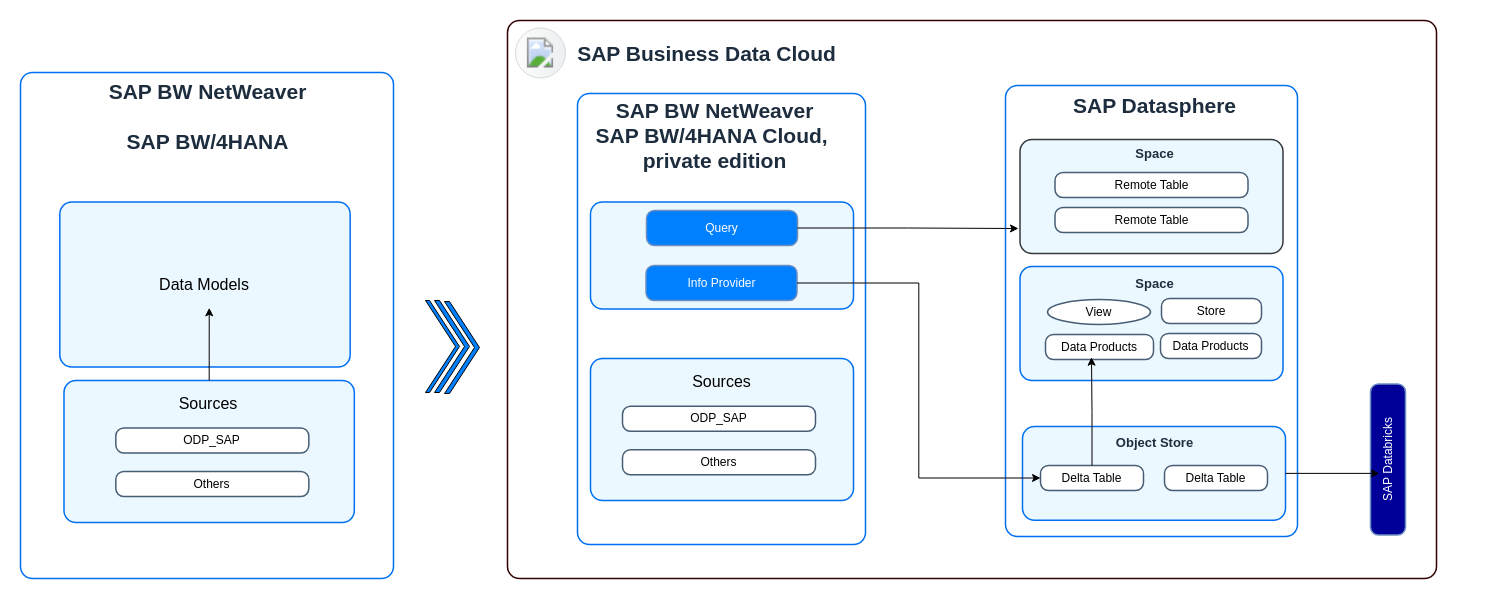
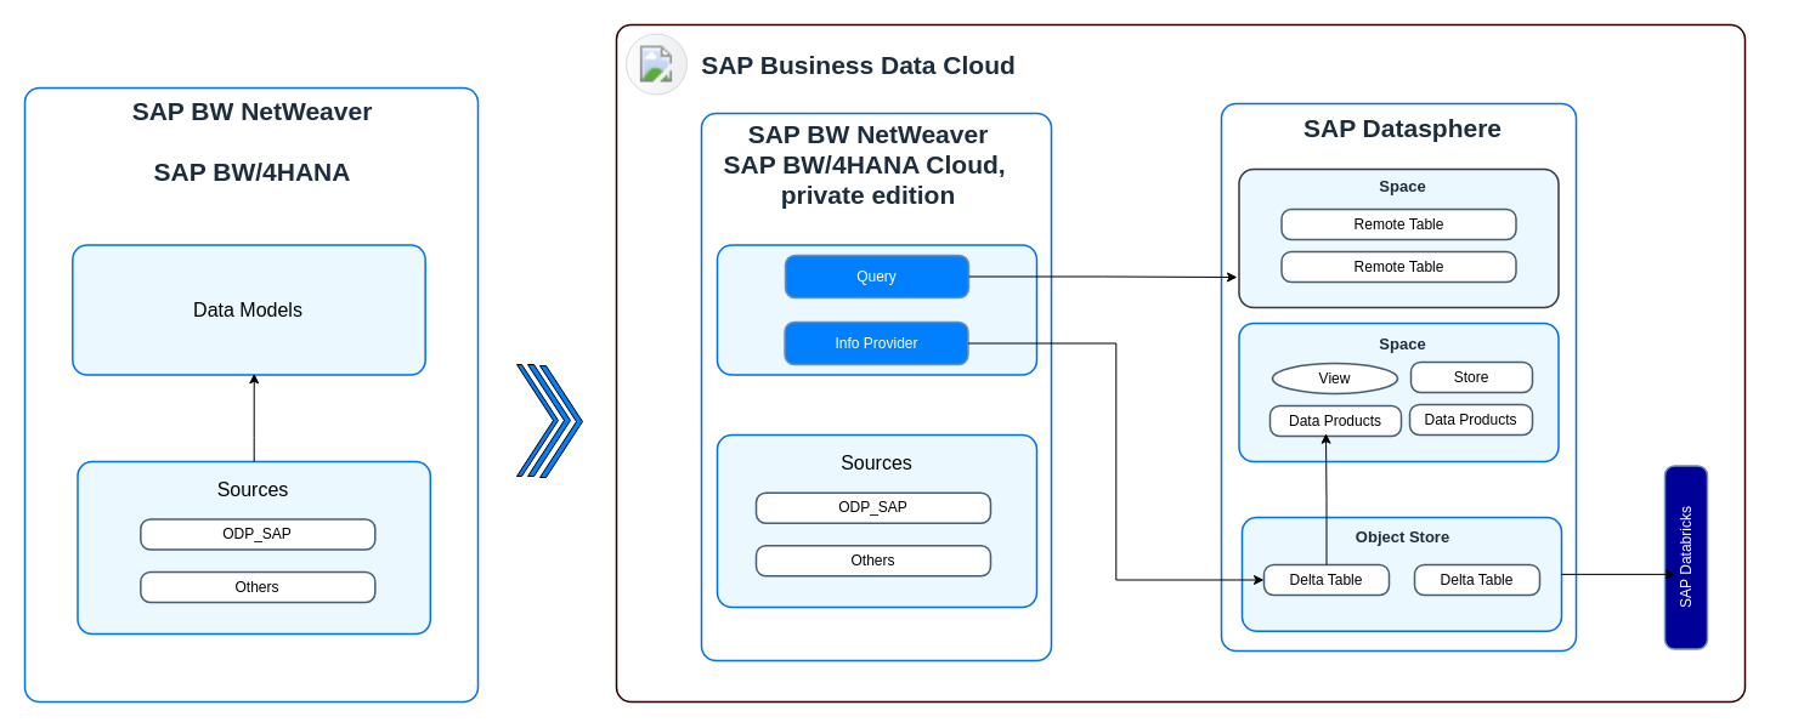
  <mxCell id="0" />
  <mxCell id="1" parent="0" />
  <mxCell id="2" value="" style="rounded=1;whiteSpace=wrap;html=1;strokeColor=#0070F2;fillColor=#ffffff;arcSize=24;absoluteArcSize=1;imageWidth=64;imageHeight=64;strokeWidth=1.5;" vertex="1" parent="1"><mxGeometry x="20" y="72" width="373" height="506" as="geometry" /></mxCell>
  <mxCell id="3" value="&lt;font face=&quot;arial&quot; style=&quot;font-size: 21px;&quot;&gt;&lt;b style=&quot;&quot;&gt;SAP BW NetWeaver&lt;/b&gt;&lt;/font&gt;&lt;div&gt;&lt;font face=&quot;arial&quot;&gt;&lt;span style=&quot;font-size: 21px;&quot;&gt;&lt;b&gt;&lt;br&gt;&lt;/b&gt;&lt;/span&gt;&lt;/font&gt;&lt;div&gt;&lt;font face=&quot;arial&quot; style=&quot;font-size: 21px;&quot;&gt;&lt;b style=&quot;&quot;&gt;SAP BW/4HANA&lt;/b&gt;&lt;/font&gt;&lt;/div&gt;&lt;/div&gt;" style="text;html=1;align=center;verticalAlign=middle;resizable=1;points=[[0,0.5,0,0,0],[0.5,0,0,0,0],[0.5,1,0,0,0],[1,0.5,0,0,0]];autosize=1;strokeColor=none;fillColor=none;fontSize=12;fontColor=#1D2D3E;fontFamily=Helvetica;movable=1;rotatable=1;deletable=1;editable=1;locked=0;connectable=1;" parent="1" vertex="1"><mxGeometry x="98.5" y="72" width="216" height="88" as="geometry" /></mxCell>
- <mxCell id="4" value="&lt;font size=&quot;3&quot;&gt;Data Models&lt;/font&gt;" style="rounded=1;whiteSpace=wrap;html=1;strokeColor=#0070F2;fillColor=#EBF8FF;arcSize=24;absoluteArcSize=1;imageWidth=64;imageHeight=64;strokeWidth=1.5;" vertex="1" parent="1"><mxGeometry x="59.32" y="201.5" width="290.34" height="165" as="geometry" /></mxCell>
+ <mxCell id="4" value="&lt;font size=&quot;3&quot;&gt;Data Models&lt;/font&gt;" style="rounded=1;whiteSpace=wrap;html=1;strokeColor=#0070F2;fillColor=#EBF8FF;arcSize=24;absoluteArcSize=1;imageWidth=64;imageHeight=64;strokeWidth=1.5;" vertex="1" parent="1"><mxGeometry x="59.32" y="201.5" width="290.34" height="107" as="geometry" /></mxCell>
  <mxCell id="5" value="&lt;font size=&quot;3&quot;&gt;Sources&lt;/font&gt;&lt;div&gt;&lt;font size=&quot;3&quot;&gt;&lt;br&gt;&lt;/font&gt;&lt;/div&gt;&lt;div&gt;&lt;font size=&quot;3&quot;&gt;&lt;br&gt;&lt;/font&gt;&lt;/div&gt;&lt;div&gt;&lt;font size=&quot;3&quot;&gt;&lt;br&gt;&lt;/font&gt;&lt;/div&gt;&lt;div&gt;&lt;font size=&quot;3&quot;&gt;&lt;br&gt;&lt;/font&gt;&lt;/div&gt;&lt;div&gt;&lt;font size=&quot;3&quot;&gt;&lt;br&gt;&lt;/font&gt;&lt;/div&gt;" style="rounded=1;whiteSpace=wrap;html=1;strokeColor=#0070F2;fillColor=#EBF8FF;arcSize=24;absoluteArcSize=1;imageWidth=64;imageHeight=64;strokeWidth=1.5;" vertex="1" parent="1"><mxGeometry x="63.49" y="380" width="290.34" height="142" as="geometry" /></mxCell>
  <mxCell id="6" value="ODP_SAP" style="rounded=1;whiteSpace=wrap;html=1;strokeColor=#475E75;strokeWidth=1.5;arcSize=16;fillColor=#ffffff;perimeterSpacing=0;absoluteArcSize=1;" vertex="1" parent="1"><mxGeometry x="115.33" y="427.5" width="193" height="25" as="geometry" /></mxCell>
  <mxCell id="7" value="Others" style="rounded=1;whiteSpace=wrap;html=1;strokeColor=#475E75;strokeWidth=1.5;arcSize=16;fillColor=#ffffff;perimeterSpacing=0;absoluteArcSize=1;" vertex="1" parent="1"><mxGeometry x="115.33" y="471" width="193" height="25" as="geometry" /></mxCell>
  <mxCell id="8" style="edgeStyle=orthogonalEdgeStyle;rounded=0;orthogonalLoop=1;jettySize=auto;html=1;entryX=0.506;entryY=0.465;entryDx=0;entryDy=0;entryPerimeter=0;" edge="1" parent="1" source="5" target="2"><mxGeometry relative="1" as="geometry" /></mxCell>
  <mxCell id="9" value="" style="rounded=1;whiteSpace=wrap;html=1;strokeColor=#330000;fillColor=#ffffff;arcSize=24;absoluteArcSize=1;imageWidth=64;imageHeight=64;strokeWidth=1.5;" vertex="1" parent="1"><mxGeometry x="507" y="20" width="929" height="558" as="geometry" /></mxCell>
  <mxCell id="10" value="&lt;div&gt;&lt;font face=&quot;arial&quot; style=&quot;font-size: 21px;&quot;&gt;&lt;b style=&quot;&quot;&gt;SAP Business Data Cloud&lt;/b&gt;&lt;/font&gt;&lt;/div&gt;" style="text;html=1;align=center;verticalAlign=middle;resizable=1;points=[[0,0.5,0,0,0],[0.5,0,0,0,0],[0.5,1,0,0,0],[1,0.5,0,0,0]];autosize=1;strokeColor=none;fillColor=none;fontSize=12;fontColor=#1D2D3E;fontFamily=Helvetica;movable=1;rotatable=1;deletable=1;editable=1;locked=0;connectable=1;" vertex="1" parent="1"><mxGeometry x="656" y="37" width="100" height="31" as="geometry" /></mxCell>
  <mxCell id="11" value="" style="shape=mxgraph.sap.icon;labelPosition=center;verticalLabelPosition=bottom;align=center;verticalAlign=top;strokeWidth=1;strokeColor=#D5DADD;fillColor=#EDEFF0;gradientColor=#FCFCFC;gradientDirection=west;aspect=fixed;SAPIcon=SAP_Business_Data_Cloud" vertex="1" parent="1"><mxGeometry x="515" y="27.5" width="50" height="50" as="geometry" /></mxCell>
  <mxCell id="12" value="" style="rounded=1;whiteSpace=wrap;html=1;strokeColor=#0070F2;fillColor=#ffffff;arcSize=24;absoluteArcSize=1;imageWidth=64;imageHeight=64;strokeWidth=1.5;" vertex="1" parent="1"><mxGeometry x="577" y="93" width="288" height="451" as="geometry" /></mxCell>
  <mxCell id="13" value="&lt;font face=&quot;arial&quot; style=&quot;font-size: 21px;&quot;&gt;&lt;b style=&quot;&quot;&gt;SAP BW NetWeaver&lt;/b&gt;&lt;/font&gt;&lt;div&gt;&lt;font face=&quot;arial&quot; style=&quot;font-size: 21px;&quot;&gt;&lt;b style=&quot;&quot;&gt;SAP BW/4HANA Cloud,&amp;nbsp;&lt;/b&gt;&lt;/font&gt;&lt;/div&gt;&lt;div&gt;&lt;font face=&quot;arial&quot; style=&quot;font-size: 21px;&quot;&gt;&lt;b style=&quot;&quot;&gt;private edition&lt;/b&gt;&lt;/font&gt;&lt;/div&gt;" style="text;html=1;align=center;verticalAlign=middle;resizable=1;points=[[0,0.5,0,0,0],[0.5,0,0,0,0],[0.5,1,0,0,0],[1,0.5,0,0,0]];autosize=1;strokeColor=none;fillColor=none;fontSize=12;fontColor=#1D2D3E;fontFamily=Helvetica;movable=1;rotatable=1;deletable=1;editable=1;locked=0;connectable=1;" vertex="1" parent="1"><mxGeometry x="586" y="91" width="256" height="88" as="geometry" /></mxCell>
  <mxCell id="14" value="" style="rounded=1;whiteSpace=wrap;html=1;strokeColor=#0070F2;fillColor=#EBF8FF;arcSize=24;absoluteArcSize=1;imageWidth=64;imageHeight=64;strokeWidth=1.5;" vertex="1" parent="1"><mxGeometry x="590" y="201.5" width="263" height="107" as="geometry" /></mxCell>
  <mxCell id="15" value="&lt;font style=&quot;color: rgb(255, 255, 255);&quot;&gt;Query&lt;/font&gt;" style="rounded=1;whiteSpace=wrap;html=1;strokeColor=#6c8ebf;strokeWidth=1.5;arcSize=16;fillColor=#007FFF;perimeterSpacing=0;absoluteArcSize=1;" vertex="1" parent="1"><mxGeometry x="646" y="210" width="151" height="35" as="geometry" /></mxCell>
  <mxCell id="16" value="&lt;font style=&quot;color: rgb(255, 255, 255);&quot;&gt;Info Provider&lt;/font&gt;" style="rounded=1;whiteSpace=wrap;html=1;strokeColor=#6c8ebf;strokeWidth=1.5;arcSize=16;fillColor=#007FFF;perimeterSpacing=0;absoluteArcSize=1;" vertex="1" parent="1"><mxGeometry x="645.5" y="265" width="151" height="35" as="geometry" /></mxCell>
  <mxCell id="17" value="&lt;font size=&quot;3&quot;&gt;Sources&lt;/font&gt;&lt;div&gt;&lt;font size=&quot;3&quot;&gt;&lt;br&gt;&lt;/font&gt;&lt;/div&gt;&lt;div&gt;&lt;font size=&quot;3&quot;&gt;&lt;br&gt;&lt;/font&gt;&lt;/div&gt;&lt;div&gt;&lt;font size=&quot;3&quot;&gt;&lt;br&gt;&lt;/font&gt;&lt;/div&gt;&lt;div&gt;&lt;font size=&quot;3&quot;&gt;&lt;br&gt;&lt;/font&gt;&lt;/div&gt;&lt;div&gt;&lt;font size=&quot;3&quot;&gt;&lt;br&gt;&lt;/font&gt;&lt;/div&gt;" style="rounded=1;whiteSpace=wrap;html=1;strokeColor=#0070F2;fillColor=#EBF8FF;arcSize=24;absoluteArcSize=1;imageWidth=64;imageHeight=64;strokeWidth=1.5;" vertex="1" parent="1"><mxGeometry x="590" y="358" width="263" height="142" as="geometry" /></mxCell>
  <mxCell id="18" value="ODP_SAP" style="rounded=1;whiteSpace=wrap;html=1;strokeColor=#475E75;strokeWidth=1.5;arcSize=16;fillColor=#ffffff;perimeterSpacing=0;absoluteArcSize=1;" vertex="1" parent="1"><mxGeometry x="622" y="405.75" width="193" height="25" as="geometry" /></mxCell>
  <mxCell id="19" value="Others" style="rounded=1;whiteSpace=wrap;html=1;strokeColor=#475E75;strokeWidth=1.5;arcSize=16;fillColor=#ffffff;perimeterSpacing=0;absoluteArcSize=1;" vertex="1" parent="1"><mxGeometry x="622" y="449.25" width="193" height="25" as="geometry" /></mxCell>
  <mxCell id="20" value="" style="html=1;shadow=0;dashed=0;align=center;verticalAlign=middle;shape=mxgraph.arrows2.arrow;dy=0;dx=30;notch=30;fillColor=#007FFF;" vertex="1" parent="1"><mxGeometry x="425" y="300" width="34" height="92" as="geometry" /></mxCell>
  <mxCell id="21" value="" style="html=1;shadow=0;dashed=0;align=center;verticalAlign=middle;shape=mxgraph.arrows2.arrow;dy=0;dx=30;notch=30;fillColor=#007FFF;" vertex="1" parent="1"><mxGeometry x="434" y="300" width="35" height="92" as="geometry" /></mxCell>
  <mxCell id="22" value="" style="html=1;shadow=0;dashed=0;align=center;verticalAlign=middle;shape=mxgraph.arrows2.arrow;dy=0;dx=30;notch=30;fillColor=#007FFF;" vertex="1" parent="1"><mxGeometry x="444" y="301" width="35" height="92" as="geometry" /></mxCell>
  <mxCell id="23" value="" style="rounded=1;whiteSpace=wrap;html=1;strokeColor=#0070F2;fillColor=#ffffff;arcSize=24;absoluteArcSize=1;imageWidth=64;imageHeight=64;strokeWidth=1.5;" vertex="1" parent="1"><mxGeometry x="1005" y="85" width="292" height="451" as="geometry" /></mxCell>
  <mxCell id="24" value="&lt;font style=&quot;color: rgb(255, 255, 255);&quot;&gt;SAP Databricks&lt;/font&gt;" style="rounded=1;whiteSpace=wrap;html=1;strokeColor=#6c8ebf;strokeWidth=1.5;arcSize=16;fillColor=#000099;perimeterSpacing=0;absoluteArcSize=1;rotation=-90;" vertex="1" parent="1"><mxGeometry x="1312" y="441.5" width="151" height="35" as="geometry" /></mxCell>
  <mxCell id="25" value="&lt;font face=&quot;arial&quot;&gt;&lt;span style=&quot;font-size: 21px;&quot;&gt;&lt;b&gt;SAP Datasphere&lt;/b&gt;&lt;/span&gt;&lt;/font&gt;" style="text;html=1;align=center;verticalAlign=middle;resizable=1;points=[[0,0.5,0,0,0],[0.5,0,0,0,0],[0.5,1,0,0,0],[1,0.5,0,0,0]];autosize=1;strokeColor=none;fillColor=none;fontSize=12;fontColor=#1D2D3E;fontFamily=Helvetica;movable=1;rotatable=1;deletable=1;editable=1;locked=0;connectable=1;" vertex="1" parent="1"><mxGeometry x="1063" y="93.5" width="181" height="23" as="geometry" /></mxCell>
  <mxCell id="26" value="" style="rounded=1;whiteSpace=wrap;html=1;strokeColor=#36393d;fillColor=#EBF8FF;arcSize=24;absoluteArcSize=1;imageWidth=64;imageHeight=64;strokeWidth=1.5;" vertex="1" parent="1"><mxGeometry x="1019.5" y="139" width="263" height="114" as="geometry" /></mxCell>
  <mxCell id="27" value="Remote Table" style="rounded=1;whiteSpace=wrap;html=1;strokeColor=#475E75;strokeWidth=1.5;arcSize=16;fillColor=#ffffff;perimeterSpacing=0;absoluteArcSize=1;" vertex="1" parent="1"><mxGeometry x="1054.5" y="172" width="193" height="25" as="geometry" /></mxCell>
  <mxCell id="28" value="Remote Table" style="rounded=1;whiteSpace=wrap;html=1;strokeColor=#475E75;strokeWidth=1.5;arcSize=16;fillColor=#ffffff;perimeterSpacing=0;absoluteArcSize=1;" vertex="1" parent="1"><mxGeometry x="1054.5" y="207" width="193" height="25" as="geometry" /></mxCell>
  <mxCell id="29" value="&lt;font style=&quot;font-size: 13px;&quot; face=&quot;arial&quot;&gt;&lt;b&gt;Space&lt;/b&gt;&lt;/font&gt;" style="text;html=1;align=center;verticalAlign=middle;resizable=1;points=[[0,0.5,0,0,0],[0.5,0,0,0,0],[0.5,1,0,0,0],[1,0.5,0,0,0]];autosize=1;strokeColor=none;fillColor=none;fontSize=12;fontColor=#1D2D3E;fontFamily=Helvetica;movable=1;rotatable=1;deletable=1;editable=1;locked=0;connectable=1;" vertex="1" parent="1"><mxGeometry x="1126" y="139" width="56" height="28" as="geometry" /></mxCell>
  <mxCell id="30" value="" style="rounded=1;whiteSpace=wrap;html=1;strokeColor=#0070F2;fillColor=#EBF8FF;arcSize=24;absoluteArcSize=1;imageWidth=64;imageHeight=64;strokeWidth=1.5;" vertex="1" parent="1"><mxGeometry x="1019.5" y="266" width="263" height="114" as="geometry" /></mxCell>
  <mxCell id="31" value="View" style="ellipse;whiteSpace=wrap;html=1;strokeColor=#475E75;strokeWidth=1.5;arcSize=16;fillColor=#ffffff;perimeterSpacing=0;absoluteArcSize=1;" vertex="1" parent="1"><mxGeometry x="1047" y="299" width="103" height="25" as="geometry" /></mxCell>
  <mxCell id="32" value="Data Products" style="rounded=1;whiteSpace=wrap;html=1;strokeColor=#475E75;strokeWidth=1.5;arcSize=16;fillColor=#ffffff;perimeterSpacing=0;absoluteArcSize=1;" vertex="1" parent="1"><mxGeometry x="1045" y="334" width="108" height="25" as="geometry" /></mxCell>
  <mxCell id="33" value="&lt;font style=&quot;font-size: 13px;&quot; face=&quot;arial&quot;&gt;&lt;b&gt;Space&lt;/b&gt;&lt;/font&gt;" style="text;html=1;align=center;verticalAlign=middle;resizable=1;points=[[0,0.5,0,0,0],[0.5,0,0,0,0],[0.5,1,0,0,0],[1,0.5,0,0,0]];autosize=1;strokeColor=none;fillColor=none;fontSize=12;fontColor=#1D2D3E;fontFamily=Helvetica;movable=1;rotatable=1;deletable=1;editable=1;locked=0;connectable=1;" vertex="1" parent="1"><mxGeometry x="1126" y="268.5" width="56" height="28" as="geometry" /></mxCell>
  <mxCell id="34" value="Store" style="rounded=1;whiteSpace=wrap;html=1;strokeColor=#475E75;strokeWidth=1.5;arcSize=16;fillColor=#ffffff;perimeterSpacing=0;absoluteArcSize=1;" vertex="1" parent="1"><mxGeometry x="1161" y="298" width="100" height="25" as="geometry" /></mxCell>
  <mxCell id="35" value="Data Products" style="rounded=1;whiteSpace=wrap;html=1;strokeColor=#475E75;strokeWidth=1.5;arcSize=16;fillColor=#ffffff;perimeterSpacing=0;absoluteArcSize=1;" vertex="1" parent="1"><mxGeometry x="1160" y="333" width="101" height="25" as="geometry" /></mxCell>
  <mxCell id="36" value="" style="rounded=1;whiteSpace=wrap;html=1;strokeColor=#0070F2;fillColor=#EBF8FF;arcSize=24;absoluteArcSize=1;imageWidth=64;imageHeight=64;strokeWidth=1.5;" vertex="1" parent="1"><mxGeometry x="1022" y="426" width="263" height="93.75" as="geometry" /></mxCell>
  <mxCell id="37" value="&lt;font style=&quot;font-size: 13px;&quot; face=&quot;arial&quot;&gt;&lt;b&gt;Object Store&lt;/b&gt;&lt;/font&gt;" style="text;html=1;align=center;verticalAlign=middle;resizable=1;points=[[0,0.5,0,0,0],[0.5,0,0,0,0],[0.5,1,0,0,0],[1,0.5,0,0,0]];autosize=1;strokeColor=none;fillColor=none;fontSize=12;fontColor=#1D2D3E;fontFamily=Helvetica;movable=1;rotatable=1;deletable=1;editable=1;locked=0;connectable=1;" vertex="1" parent="1"><mxGeometry x="1106.5" y="427.5" width="95" height="28" as="geometry" /></mxCell>
  <mxCell id="38" value="Delta Table" style="rounded=1;whiteSpace=wrap;html=1;strokeColor=#475E75;strokeWidth=1.5;arcSize=16;fillColor=#ffffff;perimeterSpacing=0;absoluteArcSize=1;" vertex="1" parent="1"><mxGeometry x="1040" y="465" width="103" height="25" as="geometry" /></mxCell>
  <mxCell id="39" value="Delta Table" style="rounded=1;whiteSpace=wrap;html=1;strokeColor=#475E75;strokeWidth=1.5;arcSize=16;fillColor=#ffffff;perimeterSpacing=0;absoluteArcSize=1;" vertex="1" parent="1"><mxGeometry x="1164" y="465" width="103" height="25" as="geometry" /></mxCell>
  <mxCell id="40" style="edgeStyle=orthogonalEdgeStyle;rounded=0;orthogonalLoop=1;jettySize=auto;html=1;" edge="1" parent="1" source="15"><mxGeometry relative="1" as="geometry"><mxPoint x="1018" y="228" as="targetPoint" /><Array as="points"><mxPoint x="908" y="228" /><mxPoint x="1020" y="228" /></Array></mxGeometry></mxCell>
  <mxCell id="41" style="edgeStyle=orthogonalEdgeStyle;rounded=0;orthogonalLoop=1;jettySize=auto;html=1;entryX=0;entryY=0.5;entryDx=0;entryDy=0;" edge="1" parent="1" source="16" target="38"><mxGeometry relative="1" as="geometry" /></mxCell>
  <mxCell id="42" style="edgeStyle=orthogonalEdgeStyle;rounded=0;orthogonalLoop=1;jettySize=auto;html=1;entryX=0.426;entryY=0.908;entryDx=0;entryDy=0;entryPerimeter=0;" edge="1" parent="1" source="38" target="32"><mxGeometry relative="1" as="geometry" /></mxCell>
  <mxCell id="43" style="edgeStyle=orthogonalEdgeStyle;rounded=0;orthogonalLoop=1;jettySize=auto;html=1;entryX=0.408;entryY=0.253;entryDx=0;entryDy=0;entryPerimeter=0;" edge="1" parent="1" source="36" target="24"><mxGeometry relative="1" as="geometry" /></mxCell>
